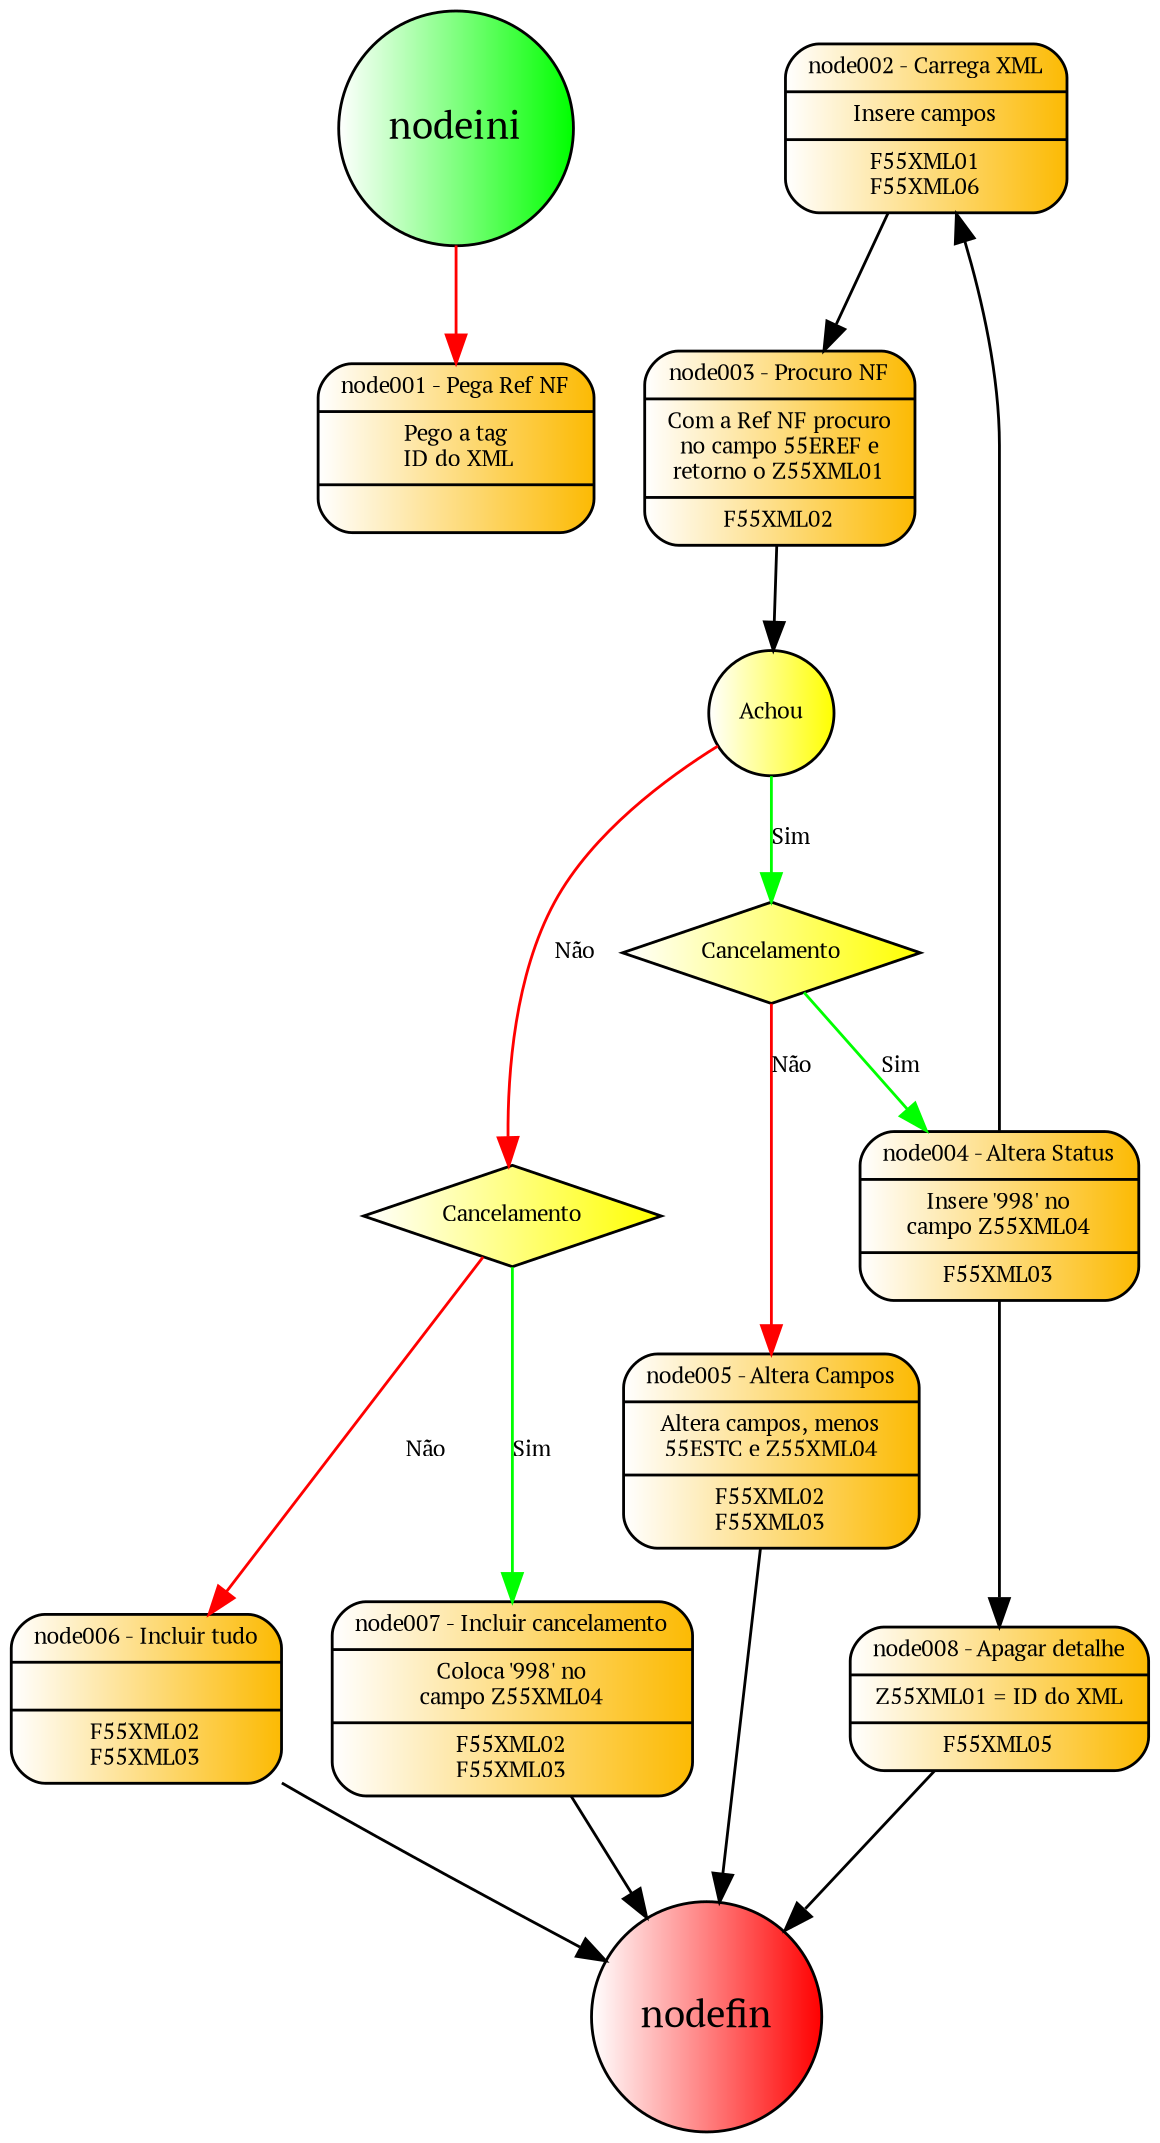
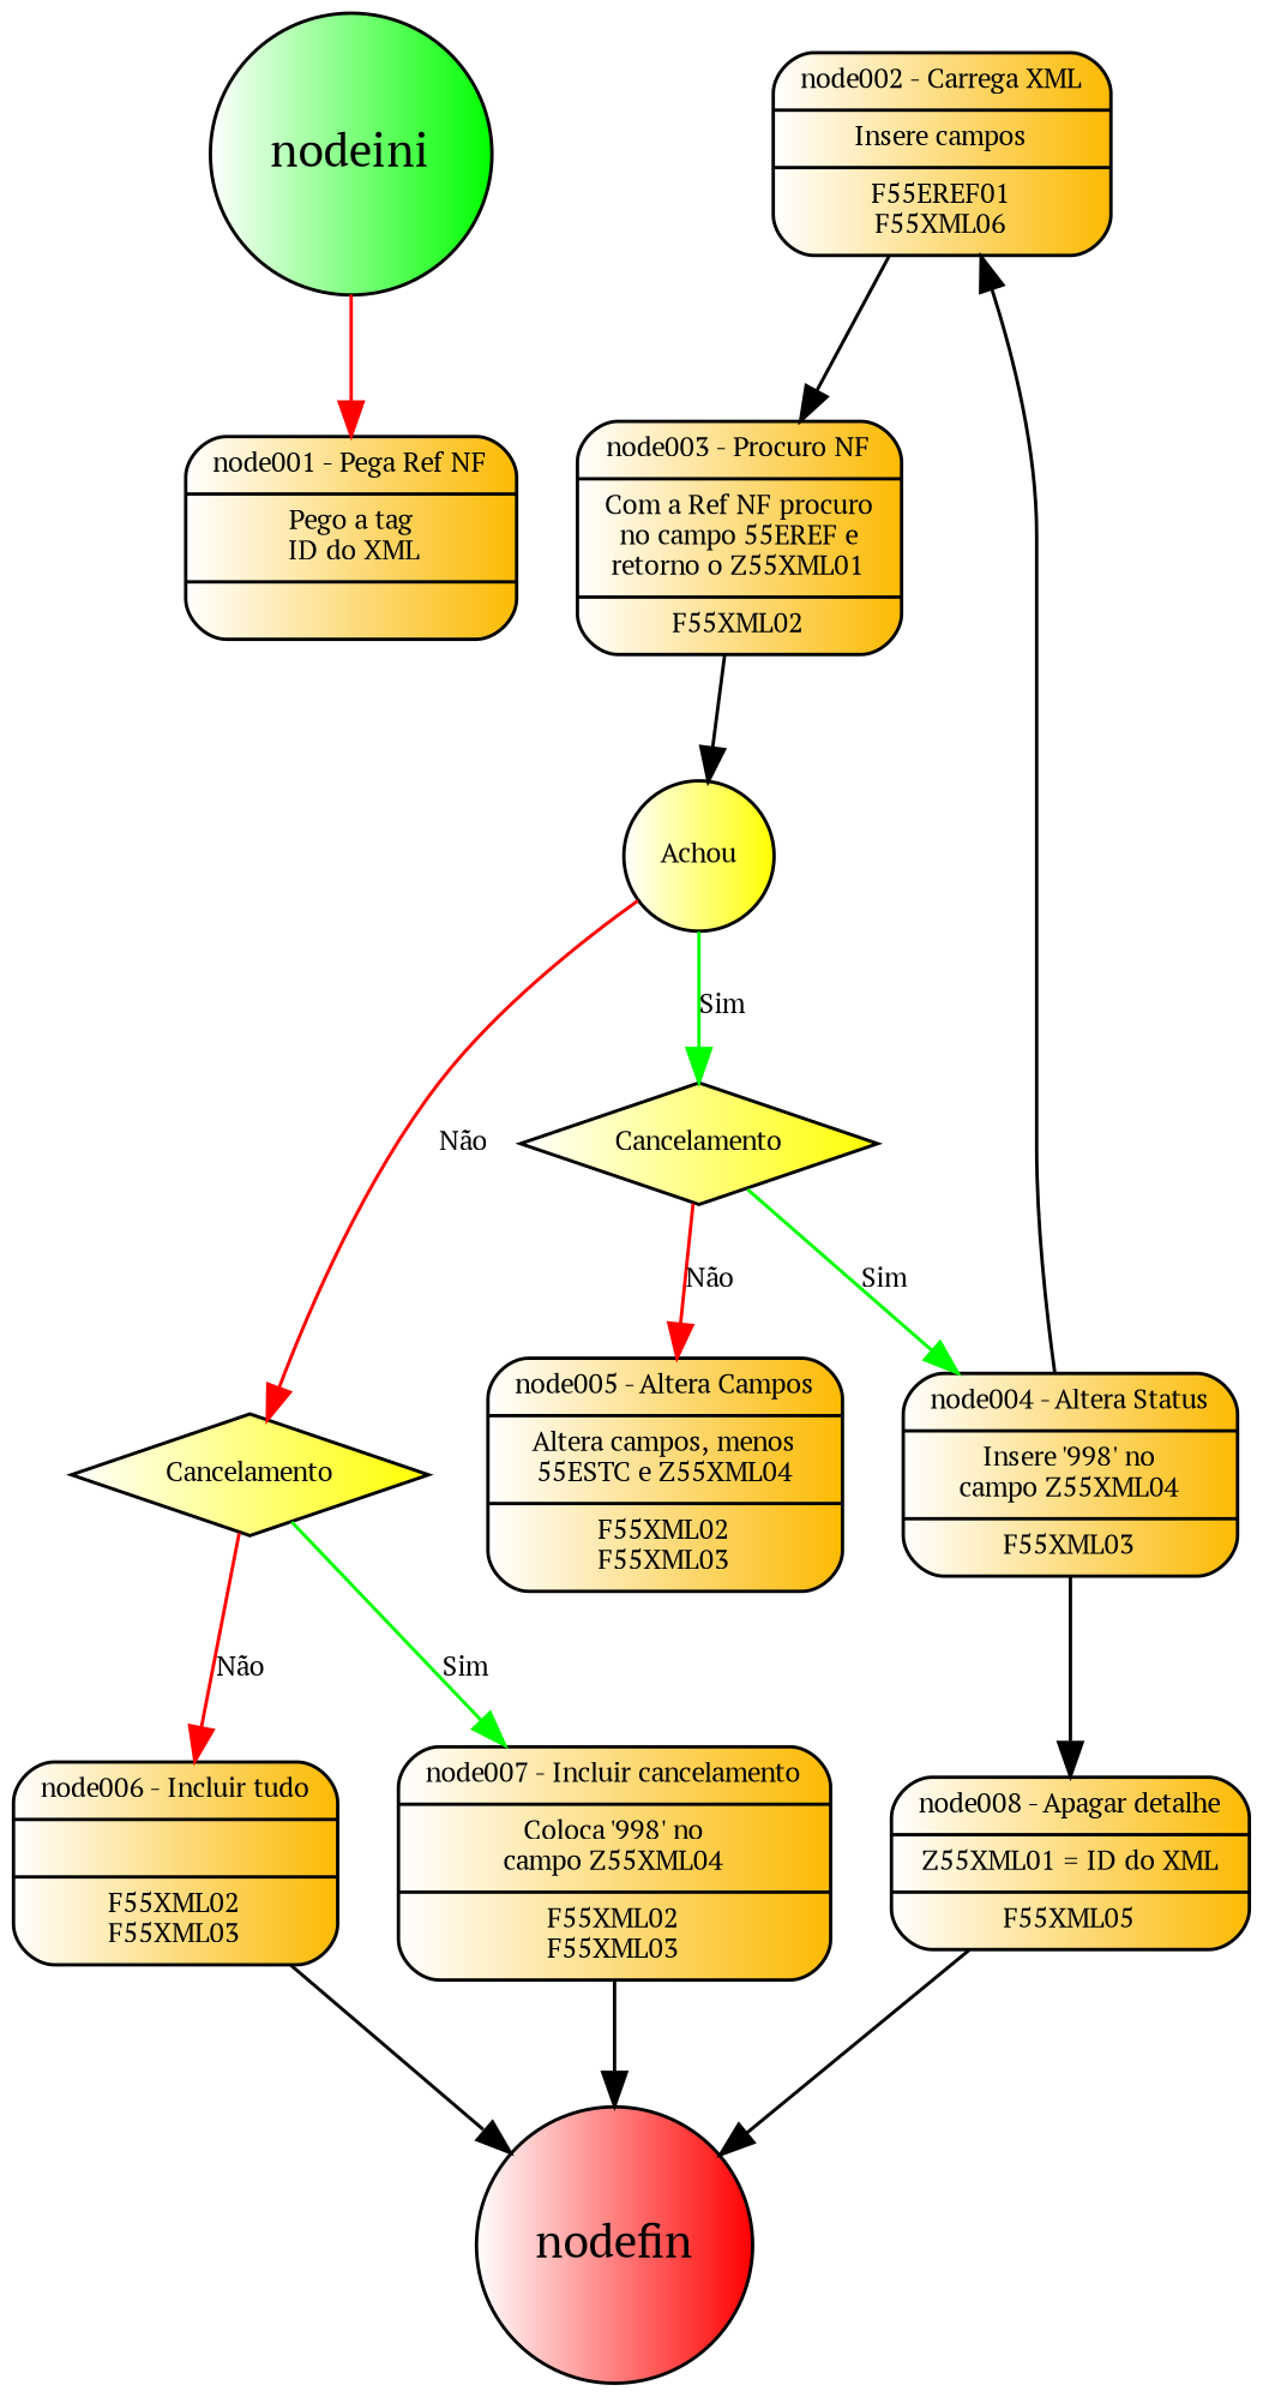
  digraph {
    fontname="PT Serif"
    node [fillcolor="white:#fcba03" fontname="PT Serif" shape=record style="rounded,filled" fontsize=8]
    edge [fontname="PT Serif"]
    nodeini [fillcolor="white:green" shape=circle style=filled fontsize=""]
    n2 [label="{node001 - Pega Ref NF|Pego a tag\n ID do XML|}"]
-   n3 [label="{node002 - Carrega XML|Insere campos|F55XML01\nF55XML06}"]
+   n3 [label="{node002 - Carrega XML|Insere campos|F55EREF01\nF55XML06}"]
    n4 [label="{node003 - Procuro NF|Com a Ref NF procuro\nno campo 55EREF e\nretorno o Z55XML01|F55XML02}"]
    n5 [fillcolor="white:yellow" label=Achou shape=circle style=filled]
    n6 [fillcolor="white:yellow" label=Cancelamento shape=diamond style=filled]
    n7 [fillcolor="white:yellow" label=Cancelamento shape=diamond style=filled]
    n8 [label="{node004 - Altera Status|Insere '998' no\ncampo Z55XML04|F55XML03}"]
    n9 [label="{node008 - Apagar detalhe|Z55XML01 = ID do XML|F55XML05}"]
    nodefin [fillcolor="white:red" shape=circle style=filled fontsize=""]
    n11 [label="{node005 - Altera Campos|Altera campos, menos\n55ESTC e Z55XML04|F55XML02\nF55XML03}"]
    n12 [label="{node006 - Incluir tudo||F55XML02\nF55XML03}"]
    n13 [label="{node007 - Incluir cancelamento|Coloca '998' no\ncampo Z55XML04|F55XML02\nF55XML03}"]
    nodeini -> n2 [color=red]
    n3 -> n4
    n4 -> n5
    n5 -> n6 [color=green fontsize=8 label=Sim]
    n5 -> n7 [color=red fontsize=8 label="Não"]
    n6 -> n8 [color=green fontsize=8 label=Sim]
    n6 -> n11 [color=red fontsize=8 label="Não"]
    n7 -> n12 [color=red fontsize=8 label="Não"]
    n7 -> n13 [color=green fontsize=8 label=Sim]
    n8 -> n3
    n8 -> n9
    n9 -> nodefin
-   n11 -> nodefin
    n12 -> nodefin
    n13 -> nodefin
  }
